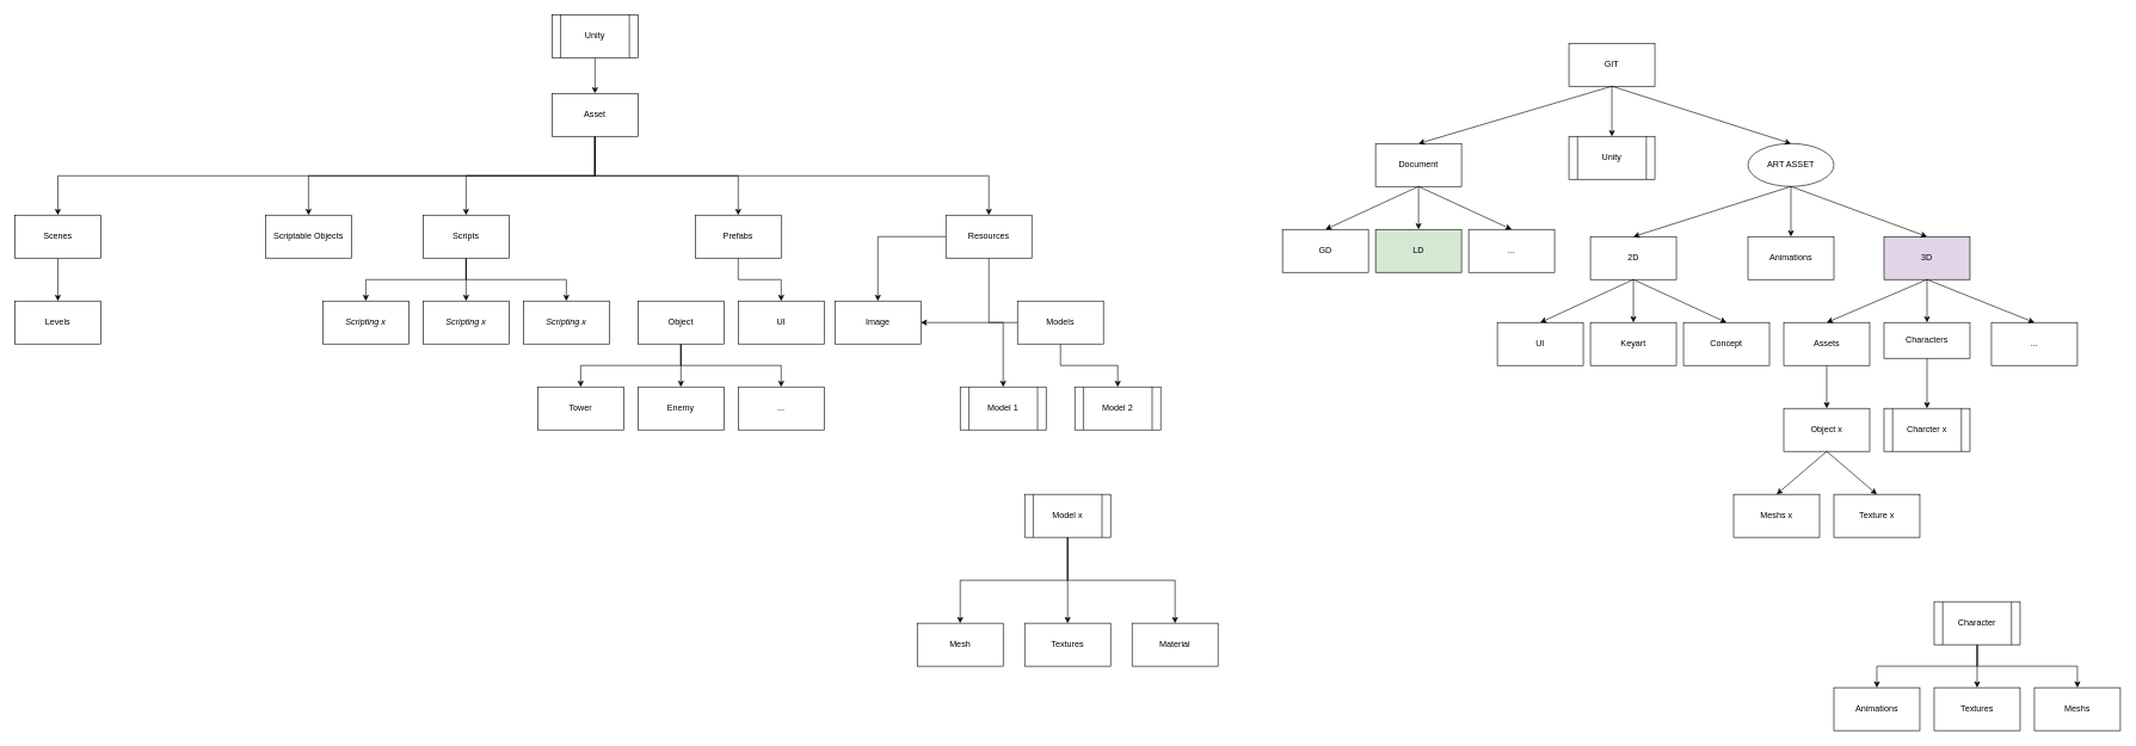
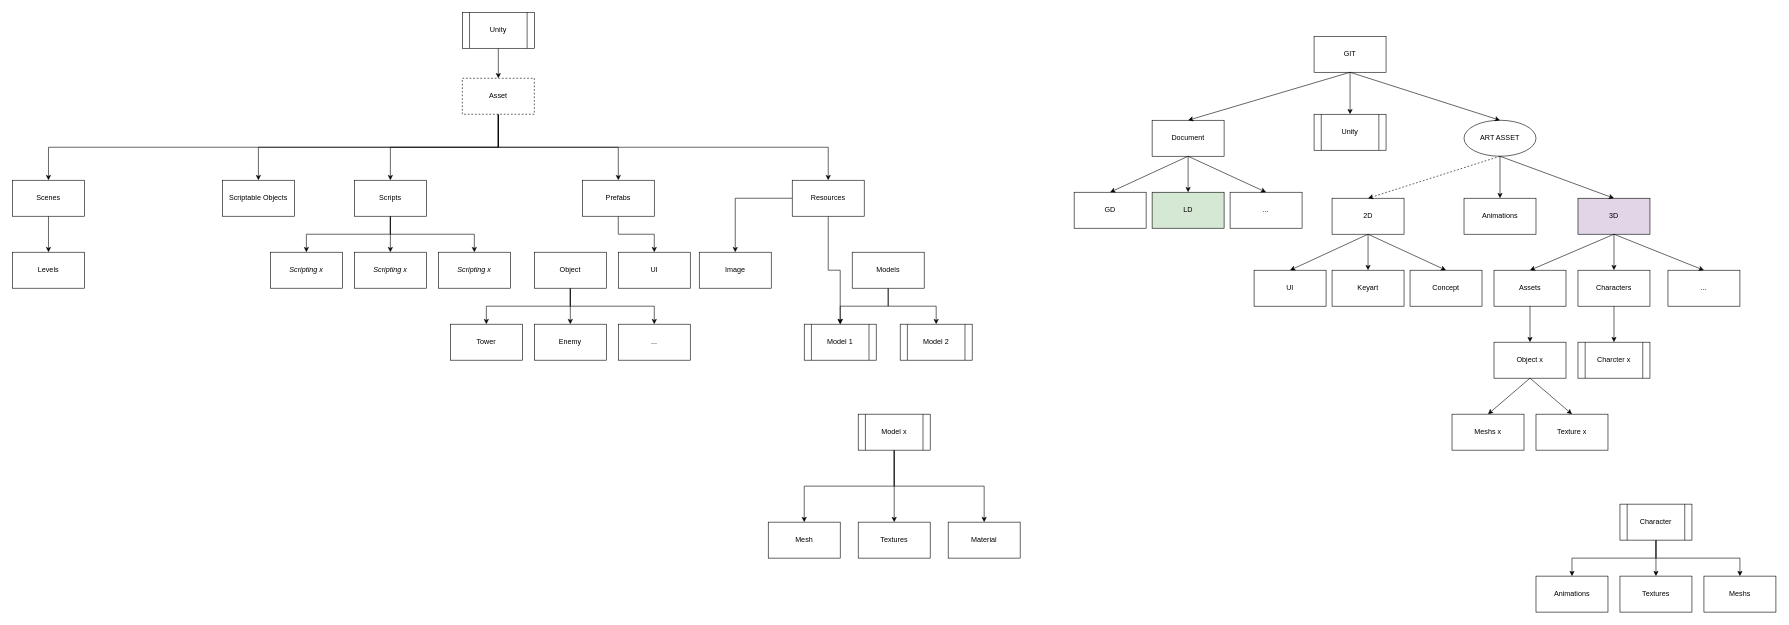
  <mxCell id="0" />
  <mxCell id="1" parent="0" />
  <mxCell id="2" value="GIT" style="rounded=0;whiteSpace=wrap;html=1;" vertex="1" parent="1"><mxGeometry x="2190" y="60" width="120" height="60" as="geometry" /></mxCell>
  <mxCell id="3" value="Document" style="rounded=0;whiteSpace=wrap;html=1;" vertex="1" parent="1"><mxGeometry x="1920" y="200" width="120" height="60" as="geometry" /></mxCell>
  <mxCell id="4" value="" style="endArrow=classic;html=1;rounded=0;entryX=0.5;entryY=0;entryDx=0;entryDy=0;exitX=0.5;exitY=1;exitDx=0;exitDy=0;" edge="1" parent="1" source="2" target="3"><mxGeometry width="50" height="50" relative="1" as="geometry"><mxPoint x="2060" y="180" as="sourcePoint" /><mxPoint x="2110" y="130" as="targetPoint" /></mxGeometry></mxCell>
  <mxCell id="5" value="" style="endArrow=classic;html=1;rounded=0;exitX=0.5;exitY=1;exitDx=0;exitDy=0;entryX=0.5;entryY=0;entryDx=0;entryDy=0;" edge="1" parent="1" source="2" target="39"><mxGeometry width="50" height="50" relative="1" as="geometry"><mxPoint x="2130" y="200" as="sourcePoint" /><mxPoint x="2180" y="150" as="targetPoint" /></mxGeometry></mxCell>
  <mxCell id="6" value="GD" style="rounded=0;whiteSpace=wrap;html=1;" vertex="1" parent="1"><mxGeometry x="1790" y="320" width="120" height="60" as="geometry" /></mxCell>
  <mxCell id="7" value="LD" style="rounded=0;whiteSpace=wrap;html=1;fillColor=#d5e8d4;" vertex="1" parent="1"><mxGeometry x="1920" y="320" width="120" height="60" as="geometry" /></mxCell>
  <mxCell id="8" value="..." style="rounded=0;whiteSpace=wrap;html=1;" vertex="1" parent="1"><mxGeometry x="2050" y="320" width="120" height="60" as="geometry" /></mxCell>
  <mxCell id="9" value="" style="endArrow=classic;html=1;rounded=0;exitX=0.5;exitY=1;exitDx=0;exitDy=0;entryX=0.5;entryY=0;entryDx=0;entryDy=0;" edge="1" parent="1" source="3" target="6"><mxGeometry width="50" height="50" relative="1" as="geometry"><mxPoint x="2110" y="300" as="sourcePoint" /><mxPoint x="2160" y="250" as="targetPoint" /></mxGeometry></mxCell>
  <mxCell id="10" value="" style="endArrow=classic;html=1;rounded=0;exitX=0.5;exitY=1;exitDx=0;exitDy=0;entryX=0.5;entryY=0;entryDx=0;entryDy=0;" edge="1" parent="1" source="3" target="7"><mxGeometry width="50" height="50" relative="1" as="geometry"><mxPoint x="2110" y="300" as="sourcePoint" /><mxPoint x="2160" y="250" as="targetPoint" /></mxGeometry></mxCell>
  <mxCell id="11" value="" style="endArrow=classic;html=1;rounded=0;exitX=0.5;exitY=1;exitDx=0;exitDy=0;entryX=0.5;entryY=0;entryDx=0;entryDy=0;" edge="1" parent="1" source="3" target="8"><mxGeometry width="50" height="50" relative="1" as="geometry"><mxPoint x="2110" y="300" as="sourcePoint" /><mxPoint x="2160" y="250" as="targetPoint" /></mxGeometry></mxCell>
  <mxCell id="12" style="edgeStyle=orthogonalEdgeStyle;rounded=0;orthogonalLoop=1;jettySize=auto;html=1;" edge="1" parent="1" source="13" target="92"><mxGeometry relative="1" as="geometry" /></mxCell>
  <mxCell id="13" value="ART ASSET" style="ellipse;whiteSpace=wrap;html=1;" vertex="1" parent="1"><mxGeometry x="2440" y="200" width="120" height="60" as="geometry" /></mxCell>
  <mxCell id="14" value="" style="endArrow=classic;html=1;rounded=0;exitX=0.5;exitY=1;exitDx=0;exitDy=0;entryX=0.5;entryY=0;entryDx=0;entryDy=0;" edge="1" parent="1" source="2" target="13"><mxGeometry width="50" height="50" relative="1" as="geometry"><mxPoint x="2240" y="200" as="sourcePoint" /><mxPoint x="2290" y="150" as="targetPoint" /></mxGeometry></mxCell>
  <mxCell id="15" value="2D" style="rounded=0;whiteSpace=wrap;html=1;" vertex="1" parent="1"><mxGeometry x="2220" y="330" width="120" height="60" as="geometry" /></mxCell>
  <mxCell id="16" value="3D" style="rounded=0;whiteSpace=wrap;html=1;fillColor=#e1d5e7;" vertex="1" parent="1"><mxGeometry x="2630" y="330" width="120" height="60" as="geometry" /></mxCell>
  <mxCell id="17" value="UI" style="rounded=0;whiteSpace=wrap;html=1;" vertex="1" parent="1"><mxGeometry x="2090" y="450" width="120" height="60" as="geometry" /></mxCell>
  <mxCell id="18" value="Keyart" style="rounded=0;whiteSpace=wrap;html=1;" vertex="1" parent="1"><mxGeometry x="2220" y="450" width="120" height="60" as="geometry" /></mxCell>
  <mxCell id="19" value="Concept" style="rounded=0;whiteSpace=wrap;html=1;" vertex="1" parent="1"><mxGeometry x="2350" y="450" width="120" height="60" as="geometry" /></mxCell>
- <mxCell id="20" value="" style="endArrow=classic;html=1;rounded=0;exitX=0.5;exitY=1;exitDx=0;exitDy=0;entryX=0.5;entryY=0;entryDx=0;entryDy=0;" edge="1" parent="1" source="13" target="15"><mxGeometry width="50" height="50" relative="1" as="geometry"><mxPoint x="2340" y="350" as="sourcePoint" /><mxPoint x="2390" y="300" as="targetPoint" /></mxGeometry></mxCell>
+ <mxCell id="20" value="" style="endArrow=classic;html=1;rounded=0;exitX=0.5;exitY=1;exitDx=0;exitDy=0;entryX=0.5;entryY=0;entryDx=0;entryDy=0;dashed=1;" edge="1" parent="1" source="13" target="15"><mxGeometry width="50" height="50" relative="1" as="geometry"><mxPoint x="2340" y="350" as="sourcePoint" /><mxPoint x="2390" y="300" as="targetPoint" /></mxGeometry></mxCell>
  <mxCell id="21" value="" style="endArrow=classic;html=1;rounded=0;exitX=0.5;exitY=1;exitDx=0;exitDy=0;entryX=0.5;entryY=0;entryDx=0;entryDy=0;" edge="1" parent="1" source="13" target="16"><mxGeometry width="50" height="50" relative="1" as="geometry"><mxPoint x="2340" y="350" as="sourcePoint" /><mxPoint x="2390" y="300" as="targetPoint" /></mxGeometry></mxCell>
  <mxCell id="22" value="" style="endArrow=classic;html=1;rounded=0;exitX=0.5;exitY=1;exitDx=0;exitDy=0;entryX=0.5;entryY=0;entryDx=0;entryDy=0;" edge="1" parent="1" source="15" target="17"><mxGeometry width="50" height="50" relative="1" as="geometry"><mxPoint x="2340" y="350" as="sourcePoint" /><mxPoint x="2390" y="300" as="targetPoint" /></mxGeometry></mxCell>
  <mxCell id="23" value="" style="endArrow=classic;html=1;rounded=0;exitX=0.5;exitY=1;exitDx=0;exitDy=0;entryX=0.5;entryY=0;entryDx=0;entryDy=0;" edge="1" parent="1" source="15" target="18"><mxGeometry width="50" height="50" relative="1" as="geometry"><mxPoint x="2340" y="350" as="sourcePoint" /><mxPoint x="2390" y="300" as="targetPoint" /></mxGeometry></mxCell>
  <mxCell id="24" value="" style="endArrow=classic;html=1;rounded=0;exitX=0.5;exitY=1;exitDx=0;exitDy=0;entryX=0.5;entryY=0;entryDx=0;entryDy=0;" edge="1" parent="1" source="15" target="19"><mxGeometry width="50" height="50" relative="1" as="geometry"><mxPoint x="2340" y="350" as="sourcePoint" /><mxPoint x="2390" y="300" as="targetPoint" /></mxGeometry></mxCell>
  <mxCell id="25" value="Meshs x" style="rounded=0;whiteSpace=wrap;html=1;" vertex="1" parent="1"><mxGeometry x="2420" y="690" width="120" height="60" as="geometry" /></mxCell>
  <mxCell id="26" value="Texture x" style="rounded=0;whiteSpace=wrap;html=1;" vertex="1" parent="1"><mxGeometry x="2560" y="690" width="120" height="60" as="geometry" /></mxCell>
  <mxCell id="27" value="Assets" style="rounded=0;whiteSpace=wrap;html=1;" vertex="1" parent="1"><mxGeometry x="2490" y="450" width="120" height="60" as="geometry" /></mxCell>
- <mxCell id="28" value="Characters" style="rounded=0;whiteSpace=wrap;html=1;" vertex="1" parent="1"><mxGeometry x="2630" y="450" width="120" height="50" as="geometry" /></mxCell>
+ <mxCell id="28" value="Characters" style="rounded=0;whiteSpace=wrap;html=1;" vertex="1" parent="1"><mxGeometry x="2630" y="450" width="120" height="60" as="geometry" /></mxCell>
  <mxCell id="29" value="..." style="rounded=0;whiteSpace=wrap;html=1;" vertex="1" parent="1"><mxGeometry x="2780" y="450" width="120" height="60" as="geometry" /></mxCell>
  <mxCell id="30" value="Object x" style="rounded=0;whiteSpace=wrap;html=1;" vertex="1" parent="1"><mxGeometry x="2490" y="570" width="120" height="60" as="geometry" /></mxCell>
  <mxCell id="31" value="" style="endArrow=classic;html=1;rounded=0;exitX=0.5;exitY=1;exitDx=0;exitDy=0;entryX=0.5;entryY=0;entryDx=0;entryDy=0;" edge="1" parent="1" source="16" target="27"><mxGeometry width="50" height="50" relative="1" as="geometry"><mxPoint x="2660" y="550" as="sourcePoint" /><mxPoint x="2710" y="500" as="targetPoint" /></mxGeometry></mxCell>
  <mxCell id="32" value="" style="endArrow=classic;html=1;rounded=0;exitX=0.5;exitY=1;exitDx=0;exitDy=0;entryX=0.5;entryY=0;entryDx=0;entryDy=0;" edge="1" parent="1" source="27" target="30"><mxGeometry width="50" height="50" relative="1" as="geometry"><mxPoint x="2560" y="400" as="sourcePoint" /><mxPoint x="2560" y="460" as="targetPoint" /></mxGeometry></mxCell>
  <mxCell id="33" value="" style="endArrow=classic;html=1;rounded=0;exitX=0.5;exitY=1;exitDx=0;exitDy=0;entryX=0.5;entryY=0;entryDx=0;entryDy=0;" edge="1" parent="1" source="30" target="25"><mxGeometry width="50" height="50" relative="1" as="geometry"><mxPoint x="2570" y="410" as="sourcePoint" /><mxPoint x="2570" y="470" as="targetPoint" /></mxGeometry></mxCell>
  <mxCell id="34" value="" style="endArrow=classic;html=1;rounded=0;exitX=0.5;exitY=1;exitDx=0;exitDy=0;entryX=0.5;entryY=0;entryDx=0;entryDy=0;" edge="1" parent="1" source="30" target="26"><mxGeometry width="50" height="50" relative="1" as="geometry"><mxPoint x="2580" y="420" as="sourcePoint" /><mxPoint x="2580" y="480" as="targetPoint" /></mxGeometry></mxCell>
  <mxCell id="35" value="Charcter x" style="shape=process;whiteSpace=wrap;html=1;backgroundOutline=1;" vertex="1" parent="1"><mxGeometry x="2630" y="570" width="120" height="60" as="geometry" /></mxCell>
  <mxCell id="36" value="" style="endArrow=classic;html=1;rounded=0;exitX=0.5;exitY=1;exitDx=0;exitDy=0;entryX=0.5;entryY=0;entryDx=0;entryDy=0;" edge="1" parent="1" source="28" target="35"><mxGeometry width="50" height="50" relative="1" as="geometry"><mxPoint x="2580" y="550" as="sourcePoint" /><mxPoint x="2630" y="500" as="targetPoint" /></mxGeometry></mxCell>
  <mxCell id="37" value="" style="endArrow=classic;html=1;rounded=0;exitX=0.5;exitY=1;exitDx=0;exitDy=0;entryX=0.5;entryY=0;entryDx=0;entryDy=0;" edge="1" parent="1" source="16" target="28"><mxGeometry width="50" height="50" relative="1" as="geometry"><mxPoint x="2660" y="550" as="sourcePoint" /><mxPoint x="2710" y="500" as="targetPoint" /></mxGeometry></mxCell>
  <mxCell id="38" value="" style="endArrow=classic;html=1;rounded=0;exitX=0.5;exitY=1;exitDx=0;exitDy=0;entryX=0.5;entryY=0;entryDx=0;entryDy=0;" edge="1" parent="1" source="16" target="29"><mxGeometry width="50" height="50" relative="1" as="geometry"><mxPoint x="2660" y="550" as="sourcePoint" /><mxPoint x="2710" y="500" as="targetPoint" /></mxGeometry></mxCell>
  <mxCell id="39" value="Unity" style="shape=process;whiteSpace=wrap;html=1;backgroundOutline=1;" vertex="1" parent="1"><mxGeometry x="2190" y="190" width="120" height="60" as="geometry" /></mxCell>
  <mxCell id="40" style="edgeStyle=orthogonalEdgeStyle;rounded=0;orthogonalLoop=1;jettySize=auto;html=1;" edge="1" parent="1" source="41" target="47"><mxGeometry relative="1" as="geometry" /></mxCell>
  <mxCell id="41" value="Unity" style="shape=process;whiteSpace=wrap;html=1;backgroundOutline=1;" vertex="1" parent="1"><mxGeometry x="770" y="20" width="120" height="60" as="geometry" /></mxCell>
  <mxCell id="42" style="edgeStyle=orthogonalEdgeStyle;rounded=0;orthogonalLoop=1;jettySize=auto;html=1;exitX=0.5;exitY=1;exitDx=0;exitDy=0;" edge="1" parent="1" source="47" target="49"><mxGeometry relative="1" as="geometry" /></mxCell>
  <mxCell id="43" style="edgeStyle=orthogonalEdgeStyle;rounded=0;orthogonalLoop=1;jettySize=auto;html=1;exitX=0.5;exitY=1;exitDx=0;exitDy=0;" edge="1" parent="1" source="47" target="54"><mxGeometry relative="1" as="geometry" /></mxCell>
  <mxCell id="44" style="edgeStyle=orthogonalEdgeStyle;rounded=0;orthogonalLoop=1;jettySize=auto;html=1;exitX=0.5;exitY=1;exitDx=0;exitDy=0;" edge="1" parent="1" source="47" target="57"><mxGeometry relative="1" as="geometry" /></mxCell>
  <mxCell id="45" style="edgeStyle=orthogonalEdgeStyle;rounded=0;orthogonalLoop=1;jettySize=auto;html=1;entryX=0.5;entryY=0;entryDx=0;entryDy=0;exitX=0.5;exitY=1;exitDx=0;exitDy=0;" edge="1" parent="1" source="47" target="63"><mxGeometry relative="1" as="geometry" /></mxCell>
  <mxCell id="46" style="edgeStyle=orthogonalEdgeStyle;rounded=0;orthogonalLoop=1;jettySize=auto;html=1;exitX=0.5;exitY=1;exitDx=0;exitDy=0;" edge="1" parent="1" source="47" target="64"><mxGeometry relative="1" as="geometry" /></mxCell>
- <mxCell id="47" value="Asset" style="rounded=0;whiteSpace=wrap;html=1;" vertex="1" parent="1"><mxGeometry x="770" y="130" width="120" height="60" as="geometry" /></mxCell>
+ <mxCell id="47" value="Asset" style="rounded=0;whiteSpace=wrap;html=1;dashed=1;" vertex="1" parent="1"><mxGeometry x="770" y="130" width="120" height="60" as="geometry" /></mxCell>
  <mxCell id="48" style="edgeStyle=orthogonalEdgeStyle;rounded=0;orthogonalLoop=1;jettySize=auto;html=1;" edge="1" parent="1" source="49" target="50"><mxGeometry relative="1" as="geometry" /></mxCell>
  <mxCell id="49" value="Scenes" style="rounded=0;whiteSpace=wrap;html=1;" vertex="1" parent="1"><mxGeometry x="20" y="300" width="120" height="60" as="geometry" /></mxCell>
  <mxCell id="50" value="Levels" style="rounded=0;whiteSpace=wrap;html=1;" vertex="1" parent="1"><mxGeometry x="20" y="420" width="120" height="60" as="geometry" /></mxCell>
  <mxCell id="51" value="" style="edgeStyle=orthogonalEdgeStyle;rounded=0;orthogonalLoop=1;jettySize=auto;html=1;" edge="1" parent="1" source="54" target="83"><mxGeometry relative="1" as="geometry" /></mxCell>
  <mxCell id="52" style="edgeStyle=orthogonalEdgeStyle;rounded=0;orthogonalLoop=1;jettySize=auto;html=1;entryX=0.5;entryY=0;entryDx=0;entryDy=0;exitX=0.5;exitY=1;exitDx=0;exitDy=0;" edge="1" parent="1" source="54" target="82"><mxGeometry relative="1" as="geometry" /></mxCell>
  <mxCell id="53" style="edgeStyle=orthogonalEdgeStyle;rounded=0;orthogonalLoop=1;jettySize=auto;html=1;exitX=0.5;exitY=1;exitDx=0;exitDy=0;" edge="1" parent="1" source="54" target="84"><mxGeometry relative="1" as="geometry" /></mxCell>
  <mxCell id="54" value="Scripts" style="rounded=0;whiteSpace=wrap;html=1;" vertex="1" parent="1"><mxGeometry x="590" y="300" width="120" height="60" as="geometry" /></mxCell>
  <mxCell id="55" style="edgeStyle=orthogonalEdgeStyle;rounded=0;orthogonalLoop=1;jettySize=auto;html=1;" edge="1" parent="1" source="57" target="58"><mxGeometry relative="1" as="geometry" /></mxCell>
  <mxCell id="56" style="edgeStyle=orthogonalEdgeStyle;rounded=0;orthogonalLoop=1;jettySize=auto;html=1;" edge="1" parent="1" source="57" target="80"><mxGeometry relative="1" as="geometry" /></mxCell>
  <mxCell id="57" value="Resources" style="rounded=0;whiteSpace=wrap;html=1;" vertex="1" parent="1"><mxGeometry x="1320" y="300" width="120" height="60" as="geometry" /></mxCell>
  <mxCell id="58" value="Image" style="rounded=0;whiteSpace=wrap;html=1;" vertex="1" parent="1"><mxGeometry x="1165" y="420" width="120" height="60" as="geometry" /></mxCell>
- <mxCell id="59" style="edgeStyle=orthogonalEdgeStyle;rounded=0;orthogonalLoop=1;jettySize=auto;html=1;" edge="1" parent="1" source="61" target="58"><mxGeometry relative="1" as="geometry" /></mxCell>
+ <mxCell id="59" style="edgeStyle=orthogonalEdgeStyle;rounded=0;orthogonalLoop=1;jettySize=auto;html=1;" edge="1" parent="1" source="61" target="80"><mxGeometry relative="1" as="geometry" /></mxCell>
  <mxCell id="60" style="edgeStyle=orthogonalEdgeStyle;rounded=0;orthogonalLoop=1;jettySize=auto;html=1;" edge="1" parent="1" source="61" target="79"><mxGeometry relative="1" as="geometry" /></mxCell>
  <mxCell id="61" value="Models" style="rounded=0;whiteSpace=wrap;html=1;" vertex="1" parent="1"><mxGeometry x="1420" y="420" width="120" height="60" as="geometry" /></mxCell>
  <mxCell id="62" style="edgeStyle=orthogonalEdgeStyle;rounded=0;orthogonalLoop=1;jettySize=auto;html=1;" edge="1" parent="1" source="63" target="69"><mxGeometry relative="1" as="geometry" /></mxCell>
  <mxCell id="63" value="Prefabs" style="rounded=0;whiteSpace=wrap;html=1;" vertex="1" parent="1"><mxGeometry x="970" y="300" width="120" height="60" as="geometry" /></mxCell>
  <mxCell id="64" value="Scriptable Objects" style="rounded=0;whiteSpace=wrap;html=1;" vertex="1" parent="1"><mxGeometry x="370" y="300" width="120" height="60" as="geometry" /></mxCell>
  <mxCell id="65" style="edgeStyle=orthogonalEdgeStyle;rounded=0;orthogonalLoop=1;jettySize=auto;html=1;entryX=0.5;entryY=0;entryDx=0;entryDy=0;exitX=0.5;exitY=1;exitDx=0;exitDy=0;" edge="1" parent="1" source="68" target="70"><mxGeometry relative="1" as="geometry" /></mxCell>
  <mxCell id="66" style="edgeStyle=orthogonalEdgeStyle;rounded=0;orthogonalLoop=1;jettySize=auto;html=1;" edge="1" parent="1" source="68" target="71"><mxGeometry relative="1" as="geometry" /></mxCell>
  <mxCell id="67" style="edgeStyle=orthogonalEdgeStyle;rounded=0;orthogonalLoop=1;jettySize=auto;html=1;exitX=0.5;exitY=1;exitDx=0;exitDy=0;" edge="1" parent="1" source="68" target="81"><mxGeometry relative="1" as="geometry" /></mxCell>
  <mxCell id="68" value="Object" style="rounded=0;whiteSpace=wrap;html=1;" vertex="1" parent="1"><mxGeometry x="890" y="420" width="120" height="60" as="geometry" /></mxCell>
  <mxCell id="69" value="UI" style="rounded=0;whiteSpace=wrap;html=1;" vertex="1" parent="1"><mxGeometry x="1030" y="420" width="120" height="60" as="geometry" /></mxCell>
  <mxCell id="70" value="Tower" style="rounded=0;whiteSpace=wrap;html=1;" vertex="1" parent="1"><mxGeometry x="750" y="540" width="120" height="60" as="geometry" /></mxCell>
  <mxCell id="71" value="Enemy" style="rounded=0;whiteSpace=wrap;html=1;" vertex="1" parent="1"><mxGeometry x="890" y="540" width="120" height="60" as="geometry" /></mxCell>
  <mxCell id="72" value="Mesh" style="rounded=0;whiteSpace=wrap;html=1;" vertex="1" parent="1"><mxGeometry x="1280" y="870" width="120" height="60" as="geometry" /></mxCell>
  <mxCell id="73" value="Textures" style="rounded=0;whiteSpace=wrap;html=1;" vertex="1" parent="1"><mxGeometry x="1430" y="870" width="120" height="60" as="geometry" /></mxCell>
  <mxCell id="74" value="Material" style="rounded=0;whiteSpace=wrap;html=1;" vertex="1" parent="1"><mxGeometry x="1580" y="870" width="120" height="60" as="geometry" /></mxCell>
  <mxCell id="75" style="edgeStyle=orthogonalEdgeStyle;rounded=0;orthogonalLoop=1;jettySize=auto;html=1;entryX=0.5;entryY=0;entryDx=0;entryDy=0;" edge="1" parent="1" source="78" target="73"><mxGeometry relative="1" as="geometry" /></mxCell>
  <mxCell id="76" style="edgeStyle=orthogonalEdgeStyle;rounded=0;orthogonalLoop=1;jettySize=auto;html=1;entryX=0.5;entryY=0;entryDx=0;entryDy=0;exitX=0.5;exitY=1;exitDx=0;exitDy=0;" edge="1" parent="1" source="78" target="74"><mxGeometry relative="1" as="geometry" /></mxCell>
  <mxCell id="77" style="edgeStyle=orthogonalEdgeStyle;rounded=0;orthogonalLoop=1;jettySize=auto;html=1;exitX=0.5;exitY=1;exitDx=0;exitDy=0;" edge="1" parent="1" source="78" target="72"><mxGeometry relative="1" as="geometry" /></mxCell>
  <mxCell id="78" value="Model x" style="shape=process;whiteSpace=wrap;html=1;backgroundOutline=1;" vertex="1" parent="1"><mxGeometry x="1430" y="690" width="120" height="60" as="geometry" /></mxCell>
  <mxCell id="79" value="Model 2" style="shape=process;whiteSpace=wrap;html=1;backgroundOutline=1;" vertex="1" parent="1"><mxGeometry x="1500" y="540" width="120" height="60" as="geometry" /></mxCell>
  <mxCell id="80" value="Model 1" style="shape=process;whiteSpace=wrap;html=1;backgroundOutline=1;" vertex="1" parent="1"><mxGeometry x="1340" y="540" width="120" height="60" as="geometry" /></mxCell>
  <mxCell id="81" value="..." style="rounded=0;whiteSpace=wrap;html=1;" vertex="1" parent="1"><mxGeometry x="1030" y="540" width="120" height="60" as="geometry" /></mxCell>
  <mxCell id="82" value="&lt;i&gt;Scripting x&lt;/i&gt;" style="rounded=0;whiteSpace=wrap;html=1;" vertex="1" parent="1"><mxGeometry x="450" y="420" width="120" height="60" as="geometry" /></mxCell>
  <mxCell id="83" value="&lt;i&gt;Scripting x&lt;/i&gt;" style="rounded=0;whiteSpace=wrap;html=1;" vertex="1" parent="1"><mxGeometry x="590" y="420" width="120" height="60" as="geometry" /></mxCell>
  <mxCell id="84" value="&lt;i&gt;Scripting x&lt;/i&gt;" style="rounded=0;whiteSpace=wrap;html=1;" vertex="1" parent="1"><mxGeometry x="730" y="420" width="120" height="60" as="geometry" /></mxCell>
  <mxCell id="85" style="edgeStyle=orthogonalEdgeStyle;rounded=0;orthogonalLoop=1;jettySize=auto;html=1;exitX=0.5;exitY=1;exitDx=0;exitDy=0;" edge="1" parent="1" source="88" target="89"><mxGeometry relative="1" as="geometry" /></mxCell>
  <mxCell id="86" style="edgeStyle=orthogonalEdgeStyle;rounded=0;orthogonalLoop=1;jettySize=auto;html=1;" edge="1" parent="1" source="88" target="90"><mxGeometry relative="1" as="geometry" /></mxCell>
  <mxCell id="87" style="edgeStyle=orthogonalEdgeStyle;rounded=0;orthogonalLoop=1;jettySize=auto;html=1;exitX=0.5;exitY=1;exitDx=0;exitDy=0;" edge="1" parent="1" source="88" target="91"><mxGeometry relative="1" as="geometry" /></mxCell>
  <mxCell id="88" value="Character" style="shape=process;whiteSpace=wrap;html=1;backgroundOutline=1;" vertex="1" parent="1"><mxGeometry x="2700" y="840" width="120" height="60" as="geometry" /></mxCell>
  <mxCell id="89" value="Animations" style="rounded=0;whiteSpace=wrap;html=1;" vertex="1" parent="1"><mxGeometry x="2560" y="960" width="120" height="60" as="geometry" /></mxCell>
  <mxCell id="90" value="Textures" style="rounded=0;whiteSpace=wrap;html=1;" vertex="1" parent="1"><mxGeometry x="2700" y="960" width="120" height="60" as="geometry" /></mxCell>
  <mxCell id="91" value="Meshs" style="rounded=0;whiteSpace=wrap;html=1;" vertex="1" parent="1"><mxGeometry x="2840" y="960" width="120" height="60" as="geometry" /></mxCell>
  <mxCell id="92" value="Animations" style="rounded=0;whiteSpace=wrap;html=1;" vertex="1" parent="1"><mxGeometry x="2440" y="330" width="120" height="60" as="geometry" /></mxCell>
